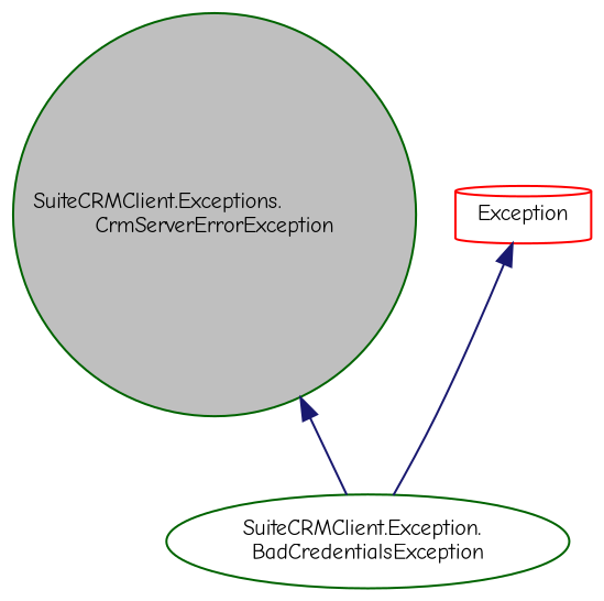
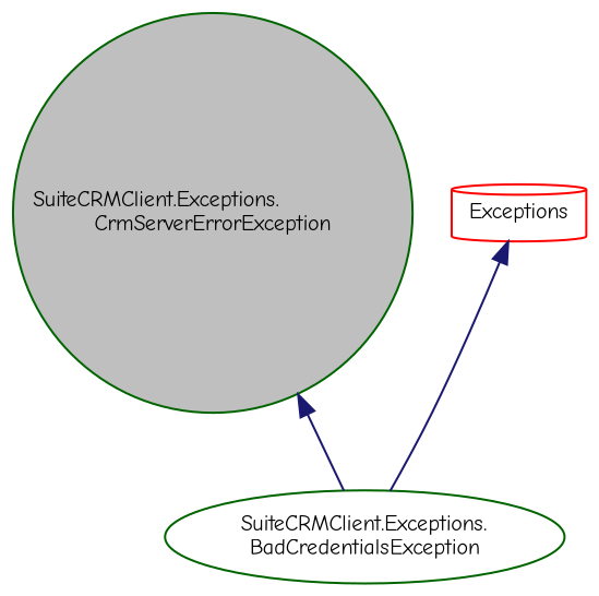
  digraph {
    fontname="Comic Neue"
    node [color=darkgreen fillcolor=white fontname="Comic Neue" fontsize=10 style=filled]
    edge [color=midnightblue dir=back fontname="Comic Neue" fontsize=10 labelfontname=Helvetica labelfontsize=10 style=solid]
    n1 [fillcolor=grey75 fontcolor=black height=0.2 label="SuiteCRMClient.Exceptions.\lCrmServerErrorException" shape=circle width=0.4]
-   n2 [height=0.2 label="SuiteCRMClient.Exception.\lBadCredentialsException" shape=ellipse width=0.4]
-   n3 [color=red height=0.2 label=Exception shape=cylinder width=0.4]
+   n2 [height=0.2 label="SuiteCRMClient.Exceptions.\lBadCredentialsException" shape=ellipse width=0.4]
+   n3 [color=red height=0.2 label=Exceptions shape=cylinder width=0.4]
    n1 -> n2
    n3 -> n2
  }
